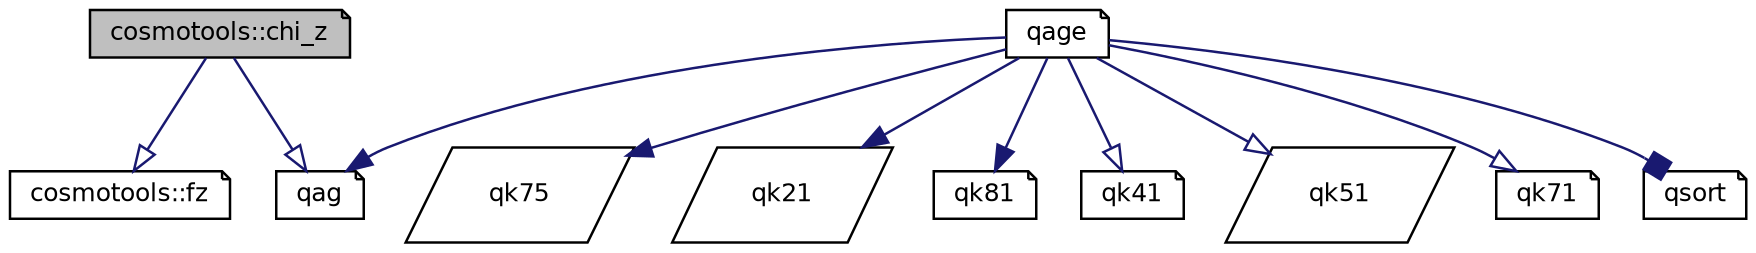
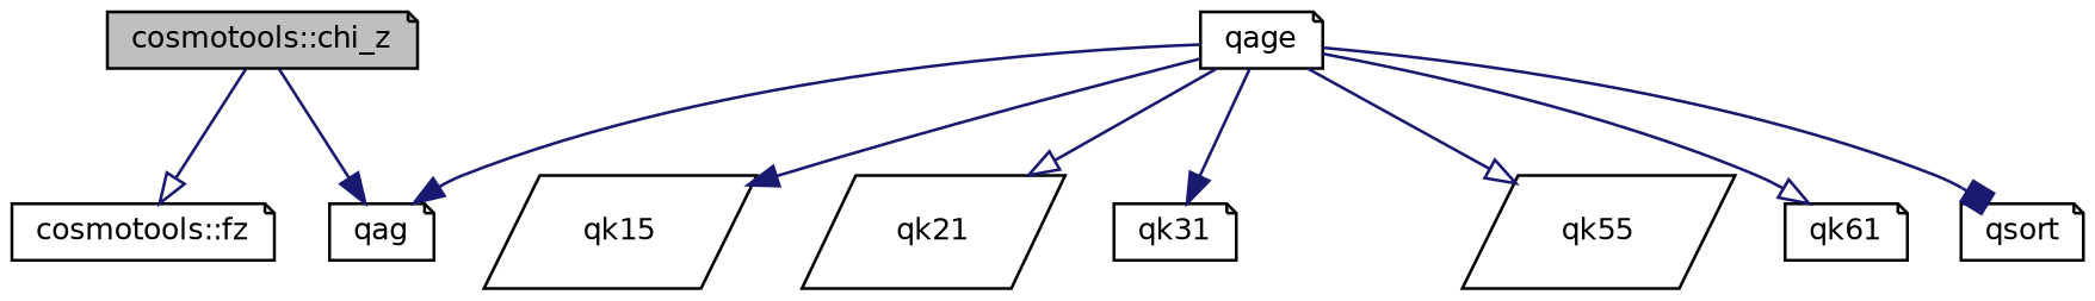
  digraph {
    rankdir=TB
    node [color=black fillcolor=white fontname=Helvetica fontsize=10 shape=note style=filled]
    edge [arrowhead=onormal color=midnightblue fontname=Helvetica fontsize=10 labelfontname=Helvetica labelfontsize=10 style=solid]
    n1 [fillcolor=grey75 fontcolor=black height=0.2 label="cosmotools::chi_z" width=0.4]
    n2 [height=0.2 label="cosmotools::fz" width=0.4]
    n3 [height=0.2 label=qag width=0.4]
    n4 [height=0.2 label=qage width=0.4]
-   n5 [height=0.2 label=qk75 shape=parallelogram width=0.4]
+   n5 [height=0.2 label=qk15 shape=parallelogram width=0.4]
    n6 [height=0.2 label=qk21 shape=parallelogram width=0.4]
-   n7 [height=0.2 label=qk81 width=0.4]
-   n8 [height=0.2 label=qk41 width=0.4]
-   n9 [height=0.2 label=qk51 shape=parallelogram width=0.4]
-   n10 [height=0.2 label=qk71 width=0.4]
+   n7 [height=0.2 label=qk31 width=0.4]
+   n9 [height=0.2 label=qk55 shape=parallelogram width=0.4]
+   n10 [height=0.2 label=qk61 width=0.4]
    n11 [height=0.2 label=qsort width=0.4]
    n1 -> n2
-   n1 -> n3
+   n1 -> n3 [arrowhead=normal]
    n4 -> n3 [arrowhead=normal]
    n4 -> n5 [arrowhead=normal]
-   n4 -> n6 [arrowhead=normal]
+   n4 -> n6
    n4 -> n7 [arrowhead=normal]
-   n4 -> n8
    n4 -> n9
    n4 -> n10
    n4 -> n11 [arrowhead=box]
  }
